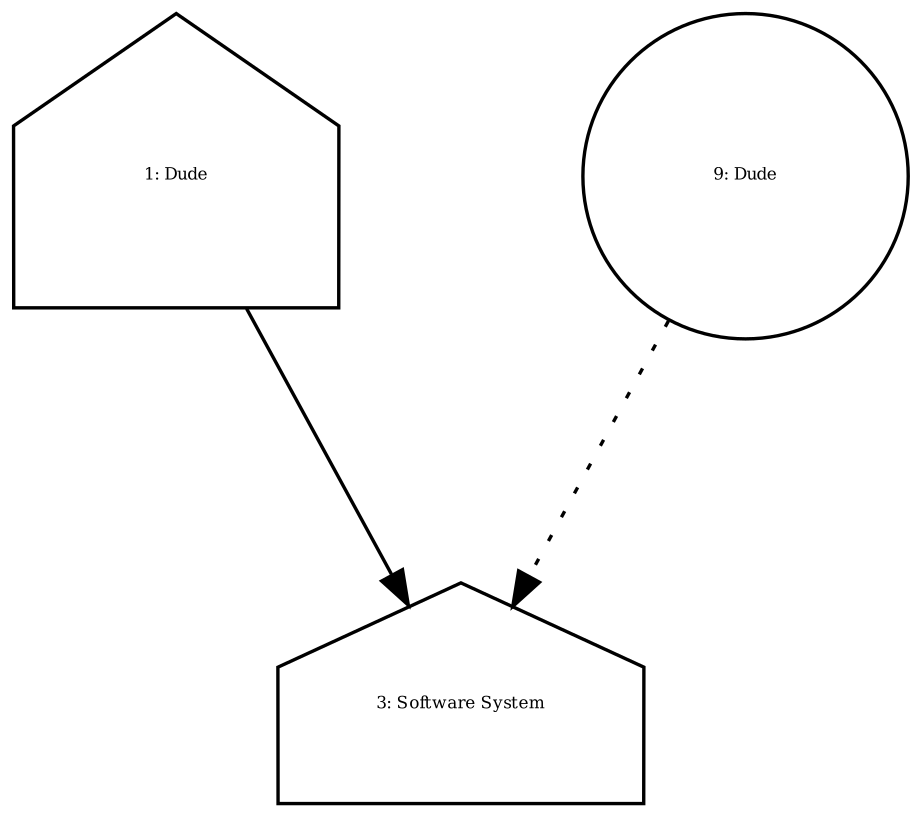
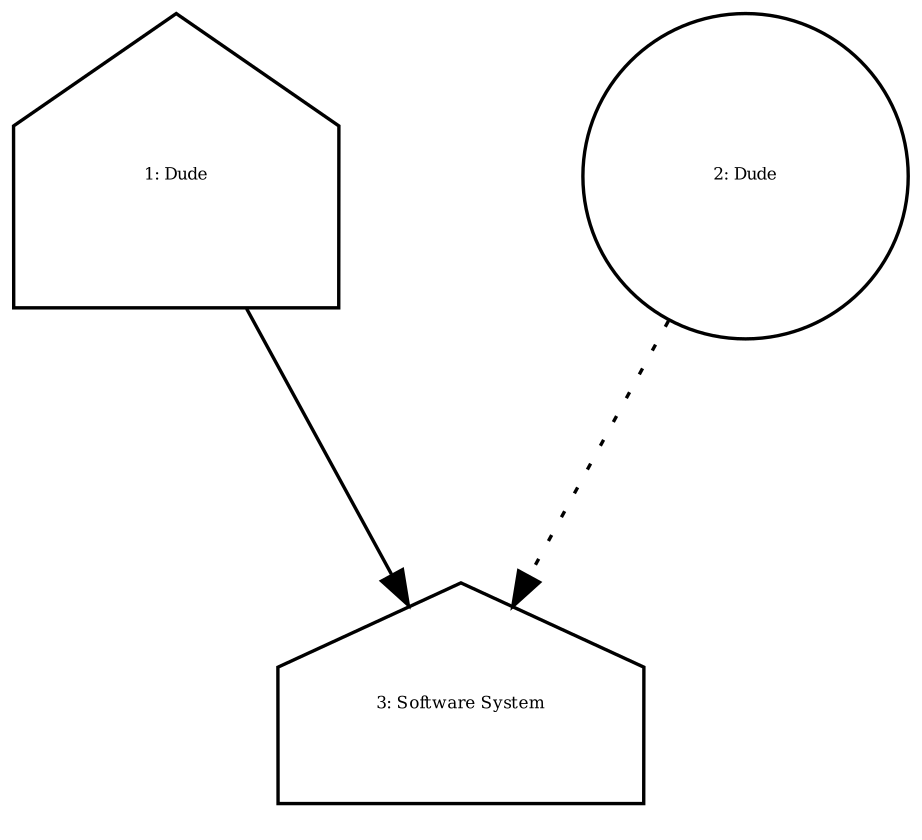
  digraph {
    compound=true
    fontsize=5
    nodesep=1.0
    rankdir=TB
    ranksep=1.0
    splines=polyline
    node [fixedsize=true fontsize=5 shape=house]
    n1 [height=1.333333 label="1: Dude" width=1.333333]
    n2 [height=1.000000 label="3: Software System" width=1.500000]
-   n3 [height=1.333333 label="9: Dude" shape=circle width=1.333333]
+   n3 [height=1.333333 label="2: Dude" shape=circle width=1.333333]
    subgraph cluster_1 {
    }
    n1 -> n2 [style=solid]
    n3 -> n2 [style=dotted]
  }
